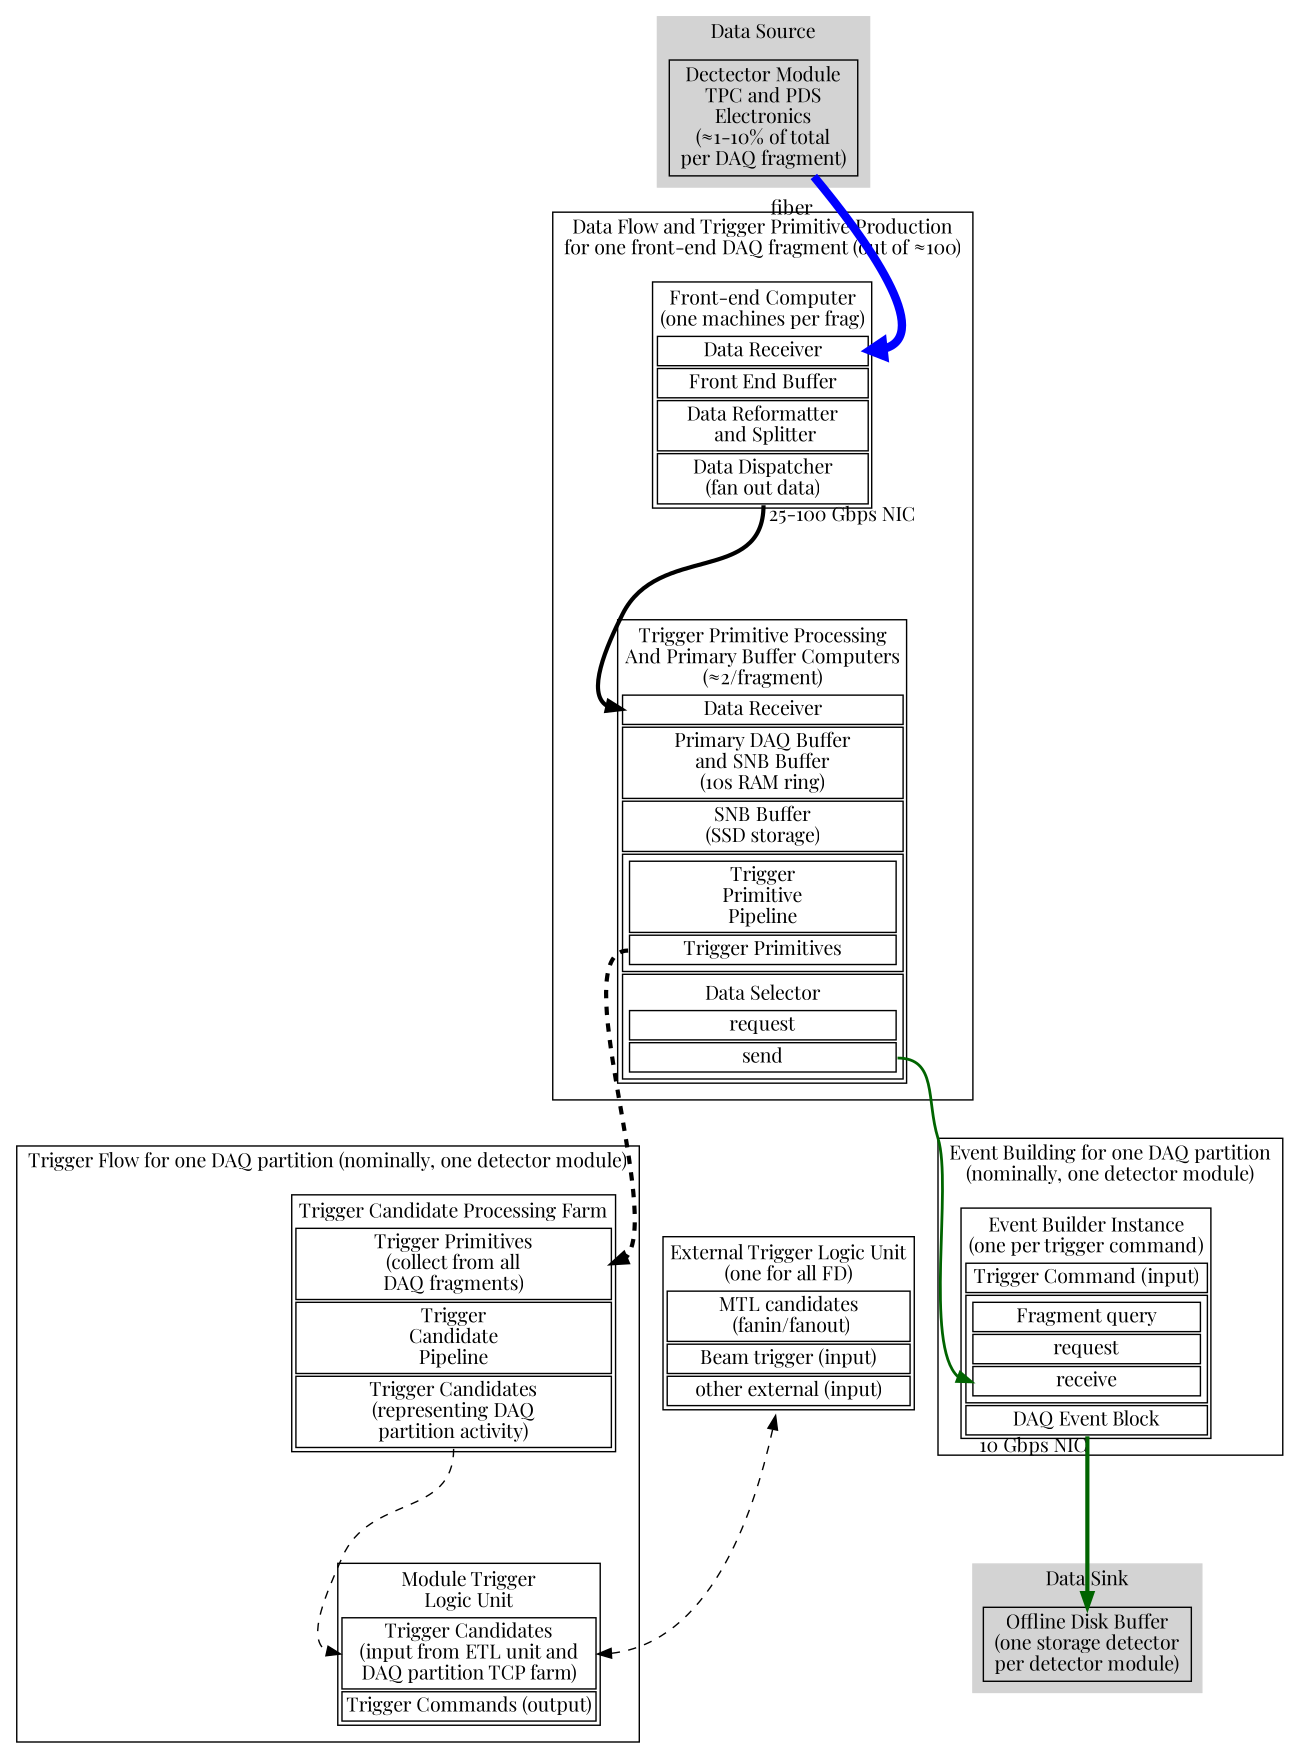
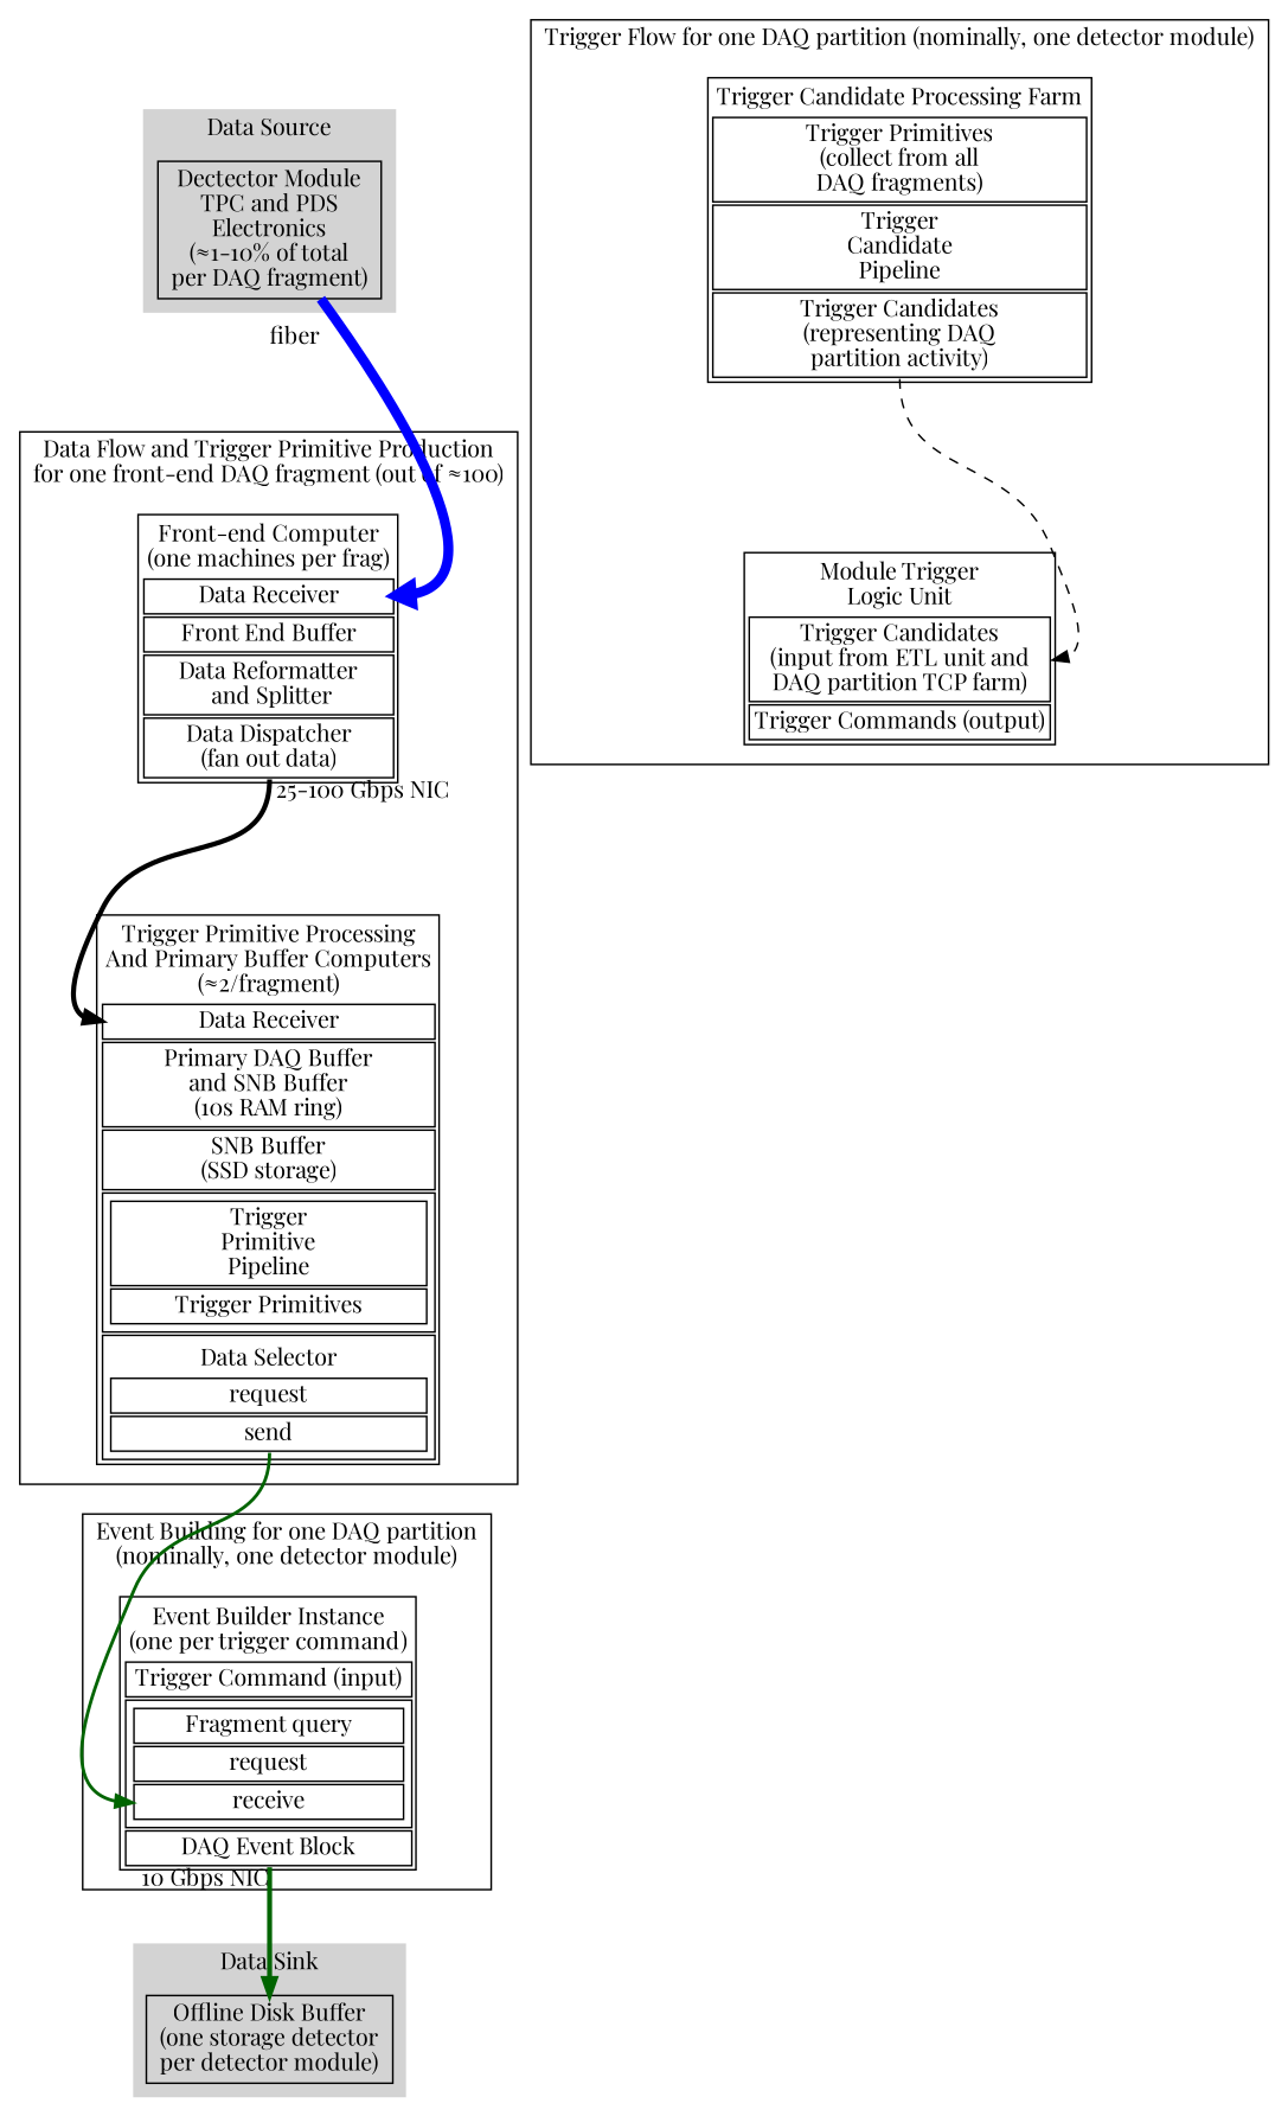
  digraph {
    fontname="Playfair Display"
    rankdir=TB
    ranksep=1
    node [fontname="Playfair Display" shape=none]
    edge [color=black fontname="Playfair Display" headport=rx penwidth=3 style=solid tailport=tx]
    n1 [label="Dectector Module\nTPC and PDS\nElectronics\n(≈1-10% of total\nper DAQ fragment)" shape=box]
    n2 [label=< <table border="1" cellborder="1"> <tr><td border="0">Front-end Computer<br/>(one machines per frag)</td></tr> <tr><td port="rx">Data Receiver</td></tr> <tr><td>Front End Buffer</td></tr> <tr><td>Data Reformatter<br/> and Splitter</td></tr> <tr><td port="tx">Data Dispatcher<br/>(fan out data)</td></tr> </table> >]
    n3 [label=< <table border="1" cellborder="1"> <tr><td border="0">Trigger Primitive Processing<br/>And Primary Buffer Computers<br/>(≈2/fragment)</td></tr> <tr><td port="rx">Data Receiver</td></tr> <tr><td port="ring">Primary DAQ Buffer<br/>and SNB Buffer<br/>(10s RAM ring)</td></tr> <tr><td port="ssd">SNB Buffer<br/>(SSD storage)</td></tr>  <tr><td> <table border="0" cellborder="1"> <tr><td>Trigger<br/>Primitive<br/>Pipeline</td></tr> <tr><td port="tx">Trigger Primitives</td></tr> </table> </td></tr>  <tr><td> <table border="0" cellborder="1"> <tr><td border="0">Data Selector</td></tr> <tr><td port="req">request</td></tr> <tr><td port="send">send</td></tr> </table> </td></tr> </table>                     >]
    n4 [label="Offline Disk Buffer\n(one storage detector\nper detector module)" shape=box]
    n5 [label=< <table border="1" cellborder="1"> <tr><td border="0">Trigger Candidate Processing Farm<br/></td></tr> <tr><td port="rx">Trigger Primitives<br/>(collect from all<br/>DAQ fragments)</td></tr> <tr><td>Trigger<br/>Candidate<br/>Pipeline</td></tr> <tr><td port="tx">Trigger Candidates<br/>(representing DAQ<br/>partition activity)</td></tr> </table>                     >]
    n6 [label=< <table border="1" cellborder="1"> <tr><td border="0">Module Trigger<br/>Logic Unit</td></tr> <tr><td port="rx">Trigger Candidates<br/>(input from ETL unit and<br/>DAQ partition TCP farm)</td></tr> <tr><td port="tx">Trigger Commands (output)</td></tr> </table>                     >]
    n7 [label=< <table border="1" cellborder="1"> <tr><td border="0">Event Builder Instance<br/>(one per trigger command)</td></tr> <tr><td port="rx">Trigger Command (input)</td></tr> <tr><td> <table border="0" cellborder="1"> <tr><td >Fragment query</td></tr> <tr><td port="req">request</td></tr> <tr><td port="ret">receive</td></tr> </table> </td></tr> <tr><td port="tx">DAQ Event Block</td></tr> </table>                    >]
-   n8 [label=< <table border="1" cellborder="1"> <tr><td border="0">External Trigger Logic Unit<br/>(one for all FD)</td></tr> <tr><td port="fan">MTL candidates<br/> (fanin/fanout)</td></tr> <tr><td port="beam">Beam trigger (input)</td></tr> <tr><td port="etc">other external (input)</td></tr> </table> >]
    subgraph cluster_1 {
      color=lightgray
      label="Data Source"
      style=filled
      n1
    }
    subgraph cluster_2 {
      label="Data Flow and Trigger Primitive Production\nfor one front-end DAQ fragment (out of ≈100)"
      n2
      n3
    }
    subgraph cluster_3 {
      color=lightgray
      label="Data Sink"
      style=filled
      n4
    }
    subgraph cluster_4 {
      label="Trigger Flow for one DAQ partition (nominally, one detector module)"
      n5
      n6
    }
    subgraph cluster_5 {
      label="Event Building for one DAQ partition\n(nominally, one detector module)"
      n7
    }
    n1 -> n2 [color=blue penwidth=6 taillabel="\n    fiber"]
    n2 -> n3 [taillabel=" 25-100 Gbps NIC" color=""]
-   n3 -> n5 [style=dashed]
    n3 -> n7 [color=darkgreen headport=ret penwidth=2 tailport=send]
    n5 -> n6 [penwidth=1 style=dashed]
    n7 -> n4 [color=darkgreen taillabel="  10 Gbps NIC"]
-   n8 -> n6 [dir=both penwidth=1 style=dashed tailport=rxtx]
  }
